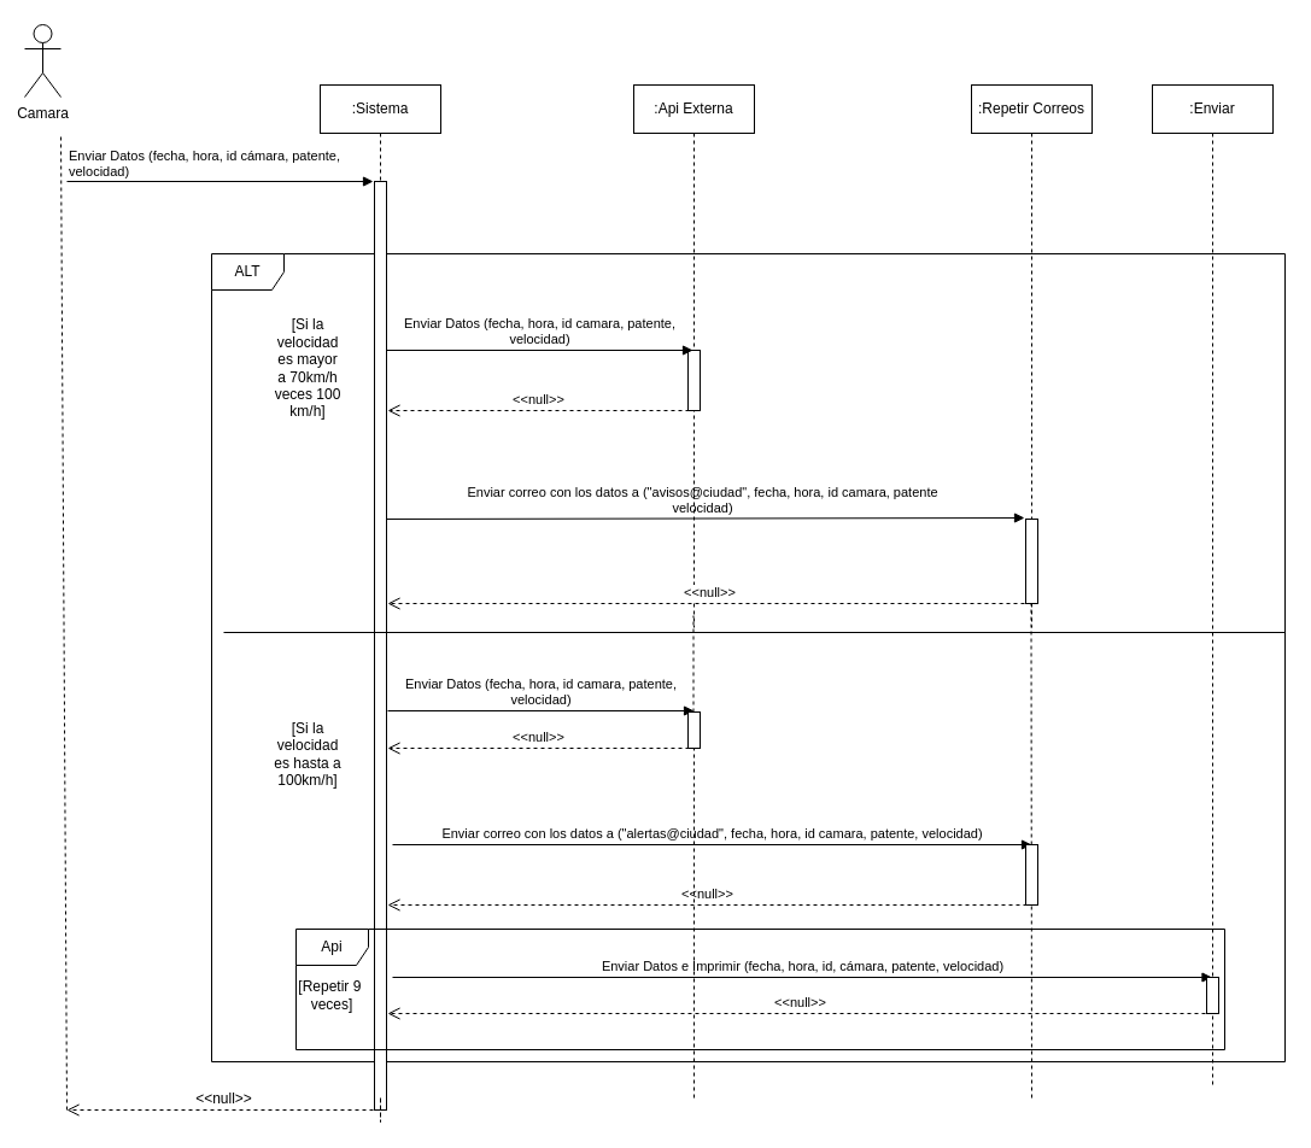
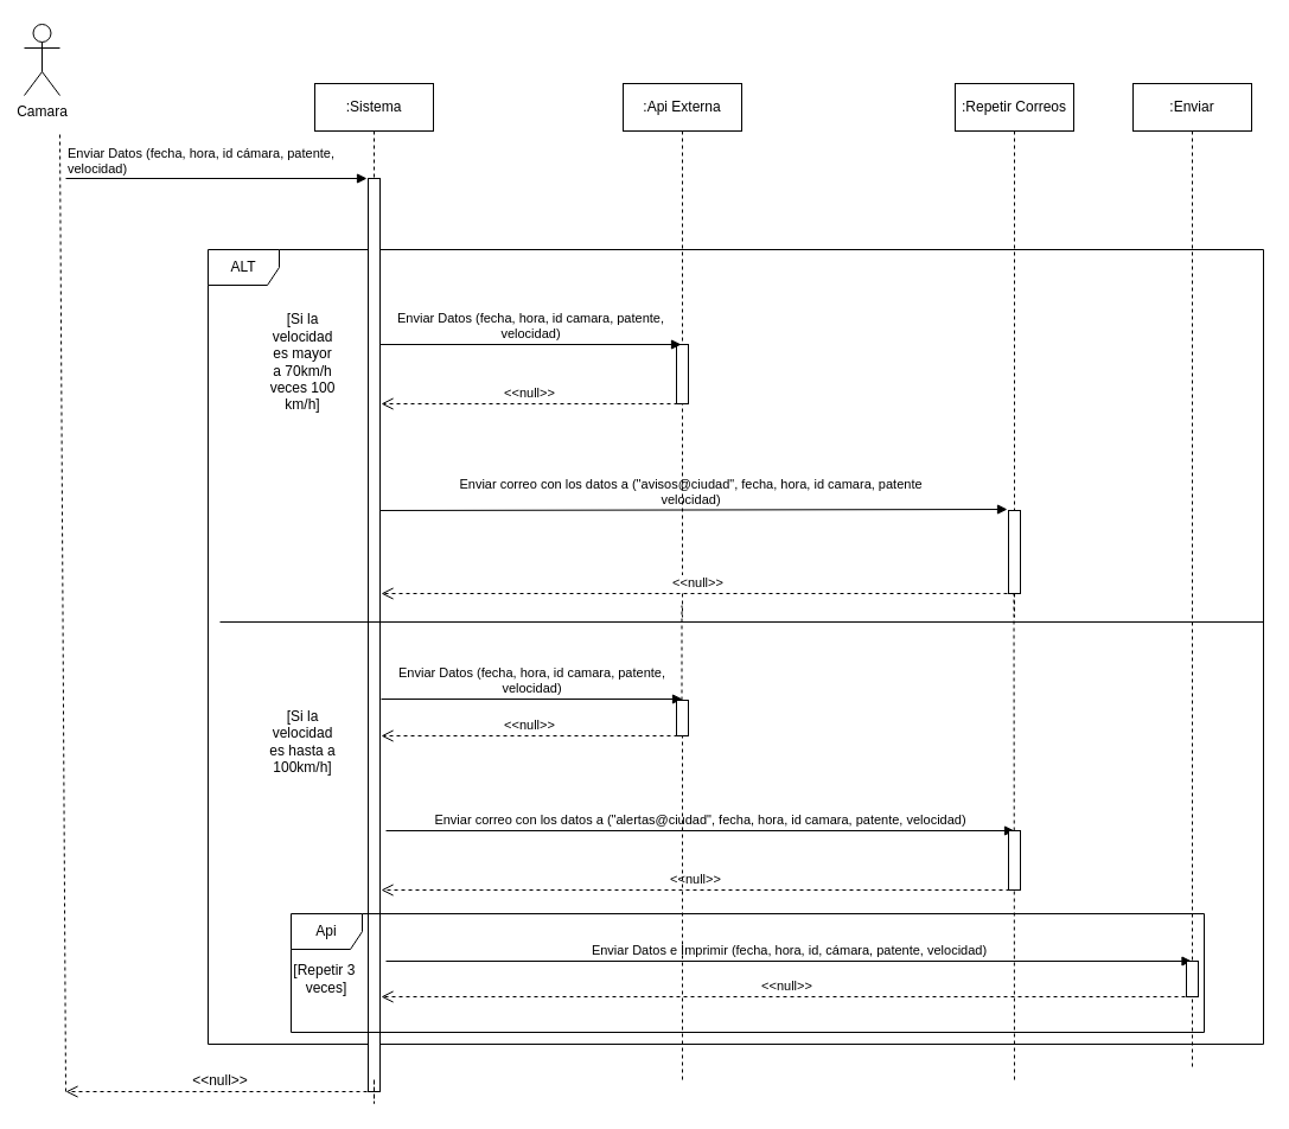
  <mxCell id="0" />
  <mxCell id="1" parent="0" />
  <mxCell id="2" value="ALT" style="shape=umlFrame;whiteSpace=wrap;html=1;strokeColor=default;fontFamily=Helvetica;fontSize=12;fontColor=default;fillColor=default;" parent="1" vertex="1"><mxGeometry x="175" y="210" width="890" height="670" as="geometry" /></mxCell>
  <mxCell id="3" value="Enviar correo con los datos a (&quot;alertas@ciudad&quot;, fecha, hora, id camara, patente, velocidad)" style="html=1;verticalAlign=bottom;endArrow=block;rounded=0;" parent="1" edge="1"><mxGeometry width="80" relative="1" as="geometry"><mxPoint x="325" y="700" as="sourcePoint" /><mxPoint x="855" y="700" as="targetPoint" /></mxGeometry></mxCell>
  <mxCell id="4" value="Camara" style="shape=umlActor;verticalLabelPosition=bottom;verticalAlign=top;html=1;outlineConnect=0;" parent="1" vertex="1"><mxGeometry x="20" y="20" width="30" height="60" as="geometry" /></mxCell>
  <mxCell id="5" value="" style="endArrow=none;dashed=1;html=1;rounded=0;" parent="1" edge="1"><mxGeometry width="50" height="50" relative="1" as="geometry"><mxPoint x="55" y="920" as="sourcePoint" /><mxPoint x="50" y="110" as="targetPoint" /></mxGeometry></mxCell>
  <mxCell id="6" value=":Sistema&lt;br&gt;" style="shape=umlLifeline;perimeter=lifelinePerimeter;whiteSpace=wrap;html=1;container=1;collapsible=0;recursiveResize=0;outlineConnect=0;" parent="1" vertex="1"><mxGeometry x="265" y="70" width="100" height="850" as="geometry" /></mxCell>
  <mxCell id="7" value="Enviar correo con los datos a (&quot;avisos@ciudad&quot;, fecha, hora, id camara, patente&lt;br&gt;velocidad)" style="html=1;verticalAlign=bottom;endArrow=block;rounded=0;entryX=-0.1;entryY=-0.014;entryDx=0;entryDy=0;entryPerimeter=0;" parent="6" target="17" edge="1"><mxGeometry width="80" relative="1" as="geometry"><mxPoint x="50" y="360" as="sourcePoint" /><mxPoint x="130" y="360" as="targetPoint" /></mxGeometry></mxCell>
  <mxCell id="8" value="" style="html=1;points=[];perimeter=orthogonalPerimeter;" parent="6" vertex="1"><mxGeometry x="45" y="80" width="10" height="770" as="geometry" /></mxCell>
  <mxCell id="9" value="" style="endArrow=block;endFill=1;html=1;edgeStyle=orthogonalEdgeStyle;align=left;verticalAlign=top;rounded=0;" parent="1" edge="1"><mxGeometry x="-1" relative="1" as="geometry"><mxPoint x="55" y="150" as="sourcePoint" /><mxPoint x="309" y="150" as="targetPoint" /></mxGeometry></mxCell>
  <mxCell id="10" value="Enviar Datos (fecha, hora, id cámara, patente,&lt;br&gt;velocidad)" style="edgeLabel;resizable=0;html=1;align=left;verticalAlign=bottom;" parent="9" connectable="0" vertex="1"><mxGeometry x="-1" relative="1" as="geometry" /></mxCell>
  <mxCell id="11" value=":Api Externa" style="shape=umlLifeline;perimeter=lifelinePerimeter;whiteSpace=wrap;html=1;container=1;collapsible=0;recursiveResize=0;outlineConnect=0;" parent="1" vertex="1"><mxGeometry x="525" y="70" width="100" height="450" as="geometry" /></mxCell>
  <mxCell id="12" value="&amp;lt;&amp;lt;null&amp;gt;&amp;gt;" style="html=1;verticalAlign=bottom;endArrow=open;dashed=1;endSize=8;rounded=0;" parent="11" edge="1"><mxGeometry relative="1" as="geometry"><mxPoint x="46" y="270" as="sourcePoint" /><mxPoint x="-204" y="270" as="targetPoint" /></mxGeometry></mxCell>
  <mxCell id="13" value="" style="html=1;points=[];perimeter=orthogonalPerimeter;strokeColor=default;fontFamily=Helvetica;fontSize=12;fontColor=default;fillColor=default;" parent="11" vertex="1"><mxGeometry x="45" y="220" width="10" height="50" as="geometry" /></mxCell>
  <mxCell id="14" value="Enviar Datos (fecha, hora, id camara, patente, &lt;br&gt;velocidad)" style="html=1;verticalAlign=bottom;endArrow=block;rounded=0;entryX=0.5;entryY=0.1;entryDx=0;entryDy=0;entryPerimeter=0;" parent="1" edge="1"><mxGeometry width="80" relative="1" as="geometry"><mxPoint x="320" y="290" as="sourcePoint" /><mxPoint x="574" y="290" as="targetPoint" /></mxGeometry></mxCell>
  <mxCell id="15" value=":Repetir Correos" style="shape=umlLifeline;perimeter=lifelinePerimeter;whiteSpace=wrap;html=1;container=1;collapsible=0;recursiveResize=0;outlineConnect=0;" parent="1" vertex="1"><mxGeometry x="805" y="70" width="100" height="450" as="geometry" /></mxCell>
  <mxCell id="16" value="&amp;lt;&amp;lt;null&amp;gt;&amp;gt;" style="html=1;verticalAlign=bottom;endArrow=open;dashed=1;endSize=8;rounded=0;" parent="15" edge="1"><mxGeometry relative="1" as="geometry"><mxPoint x="50" y="430" as="sourcePoint" /><mxPoint x="-484" y="430" as="targetPoint" /></mxGeometry></mxCell>
  <mxCell id="17" value="" style="html=1;points=[];perimeter=orthogonalPerimeter;strokeColor=default;fontFamily=Helvetica;fontSize=12;fontColor=default;fillColor=default;" parent="15" vertex="1"><mxGeometry x="45" y="360" width="10" height="70" as="geometry" /></mxCell>
  <mxCell id="18" value="[Si la velocidad es mayor a 70km/h veces 100 km/h]" style="text;html=1;strokeColor=none;fillColor=none;align=center;verticalAlign=middle;whiteSpace=wrap;rounded=0;" parent="1" vertex="1"><mxGeometry x="225" y="290" width="60" height="30" as="geometry" /></mxCell>
  <mxCell id="19" value=":Enviar" style="shape=umlLifeline;perimeter=lifelinePerimeter;whiteSpace=wrap;html=1;container=1;collapsible=0;recursiveResize=0;outlineConnect=0;" parent="1" vertex="1"><mxGeometry x="955" y="70" width="100" height="830" as="geometry" /></mxCell>
  <mxCell id="20" value="&amp;lt;&amp;lt;null&amp;gt;&amp;gt;" style="html=1;verticalAlign=bottom;endArrow=open;dashed=1;endSize=8;rounded=0;exitX=0.5;exitY=1;exitDx=0;exitDy=0;exitPerimeter=0;" parent="19" source="29" edge="1"><mxGeometry relative="1" as="geometry"><mxPoint x="36" y="770" as="sourcePoint" /><mxPoint x="-634" y="770" as="targetPoint" /></mxGeometry></mxCell>
  <mxCell id="21" value="" style="endArrow=none;dashed=1;html=1;rounded=0;startArrow=none;" parent="1" source="30" edge="1"><mxGeometry width="50" height="50" relative="1" as="geometry"><mxPoint x="574.5" y="870" as="sourcePoint" /><mxPoint x="574.5" y="510" as="targetPoint" /></mxGeometry></mxCell>
  <mxCell id="22" value="" style="endArrow=none;dashed=1;html=1;rounded=0;" parent="1" edge="1"><mxGeometry width="50" height="50" relative="1" as="geometry"><mxPoint x="855" y="910" as="sourcePoint" /><mxPoint x="854.5" y="500" as="targetPoint" /></mxGeometry></mxCell>
  <mxCell id="23" value="Enviar Datos (fecha, hora, id camara, patente, &lt;br&gt;velocidad)" style="html=1;verticalAlign=bottom;endArrow=block;rounded=0;" parent="1" edge="1"><mxGeometry width="80" relative="1" as="geometry"><mxPoint x="321" y="589" as="sourcePoint" /><mxPoint x="575" y="589" as="targetPoint" /></mxGeometry></mxCell>
  <mxCell id="24" value="&amp;lt;&amp;lt;null&amp;gt;&amp;gt;" style="html=1;verticalAlign=bottom;endArrow=open;dashed=1;endSize=8;rounded=0;" parent="1" edge="1"><mxGeometry relative="1" as="geometry"><mxPoint x="571" y="620" as="sourcePoint" /><mxPoint x="321" y="620" as="targetPoint" /></mxGeometry></mxCell>
  <mxCell id="25" value="&amp;lt;&amp;lt;null&amp;gt;&amp;gt;" style="html=1;verticalAlign=bottom;endArrow=open;dashed=1;endSize=8;rounded=0;" parent="1" edge="1"><mxGeometry relative="1" as="geometry"><mxPoint x="851" y="750" as="sourcePoint" /><mxPoint x="321" y="750" as="targetPoint" /></mxGeometry></mxCell>
  <mxCell id="26" value="Enviar Datos e Imprimir (fecha, hora, id, cámara, patente, velocidad)" style="html=1;verticalAlign=bottom;endArrow=block;rounded=0;" parent="1" target="19" edge="1"><mxGeometry width="80" relative="1" as="geometry"><mxPoint x="325" y="810" as="sourcePoint" /><mxPoint x="395" y="810" as="targetPoint" /></mxGeometry></mxCell>
  <mxCell id="27" value="[Si la velocidad es hasta a 100km/h]" style="text;html=1;strokeColor=none;fillColor=none;align=center;verticalAlign=middle;whiteSpace=wrap;rounded=0;" parent="1" vertex="1"><mxGeometry x="225" y="610" width="60" height="30" as="geometry" /></mxCell>
  <mxCell id="28" value="" style="html=1;points=[];perimeter=orthogonalPerimeter;" parent="1" vertex="1"><mxGeometry x="850" y="700" width="10" height="50" as="geometry" /></mxCell>
  <mxCell id="29" value="" style="html=1;points=[];perimeter=orthogonalPerimeter;" parent="1" vertex="1"><mxGeometry x="1000" y="810" width="10" height="30" as="geometry" /></mxCell>
  <mxCell id="30" value="" style="html=1;points=[];perimeter=orthogonalPerimeter;strokeColor=default;fontFamily=Helvetica;fontSize=12;fontColor=default;fillColor=default;" parent="1" vertex="1"><mxGeometry x="570" y="590" width="10" height="30" as="geometry" /></mxCell>
  <mxCell id="31" value="" style="endArrow=none;dashed=1;html=1;rounded=0;" parent="1" target="30" edge="1"><mxGeometry width="50" height="50" relative="1" as="geometry"><mxPoint x="575" y="910" as="sourcePoint" /><mxPoint x="574.5" y="510" as="targetPoint" /></mxGeometry></mxCell>
  <mxCell id="32" value="" style="endArrow=none;dashed=1;html=1;rounded=0;fontFamily=Helvetica;fontSize=12;fontColor=default;" parent="1" edge="1"><mxGeometry width="50" height="50" relative="1" as="geometry"><mxPoint x="315" y="910" as="sourcePoint" /><mxPoint x="315" y="910" as="targetPoint" /><Array as="points"><mxPoint x="315" y="930" /></Array></mxGeometry></mxCell>
  <mxCell id="33" value="&amp;lt;&amp;lt;null&amp;gt;&amp;gt;" style="html=1;verticalAlign=bottom;endArrow=open;dashed=1;endSize=8;rounded=0;fontFamily=Helvetica;fontSize=12;fontColor=default;" parent="1" edge="1"><mxGeometry relative="1" as="geometry"><mxPoint x="315" y="920" as="sourcePoint" /><mxPoint x="55" y="920" as="targetPoint" /></mxGeometry></mxCell>
  <mxCell id="34" value="Api" style="shape=umlFrame;whiteSpace=wrap;html=1;strokeColor=default;fontFamily=Helvetica;fontSize=12;fontColor=default;fillColor=default;" parent="1" vertex="1"><mxGeometry x="245" y="770" width="770" height="100" as="geometry" /></mxCell>
- <mxCell id="35" value="[Repetir 9&amp;nbsp;&lt;br&gt;veces]" style="text;html=1;strokeColor=none;fillColor=none;align=center;verticalAlign=middle;whiteSpace=wrap;rounded=0;fontFamily=Helvetica;fontSize=12;fontColor=default;" parent="1" vertex="1"><mxGeometry x="245" y="810" width="60" height="30" as="geometry" /></mxCell>
+ <mxCell id="35" value="[Repetir 3&amp;nbsp;&lt;br&gt;veces]" style="text;html=1;strokeColor=none;fillColor=none;align=center;verticalAlign=middle;whiteSpace=wrap;rounded=0;fontFamily=Helvetica;fontSize=12;fontColor=default;" parent="1" vertex="1"><mxGeometry x="245" y="810" width="60" height="30" as="geometry" /></mxCell>
  <mxCell id="36" value="" style="line;strokeWidth=1;fillColor=none;align=left;verticalAlign=middle;spacingTop=-1;spacingLeft=3;spacingRight=3;rotatable=0;labelPosition=right;points=[];portConstraint=eastwest;strokeColor=inherit;" vertex="1" parent="1"><mxGeometry x="185" y="520" width="880" height="8" as="geometry" /></mxCell>
